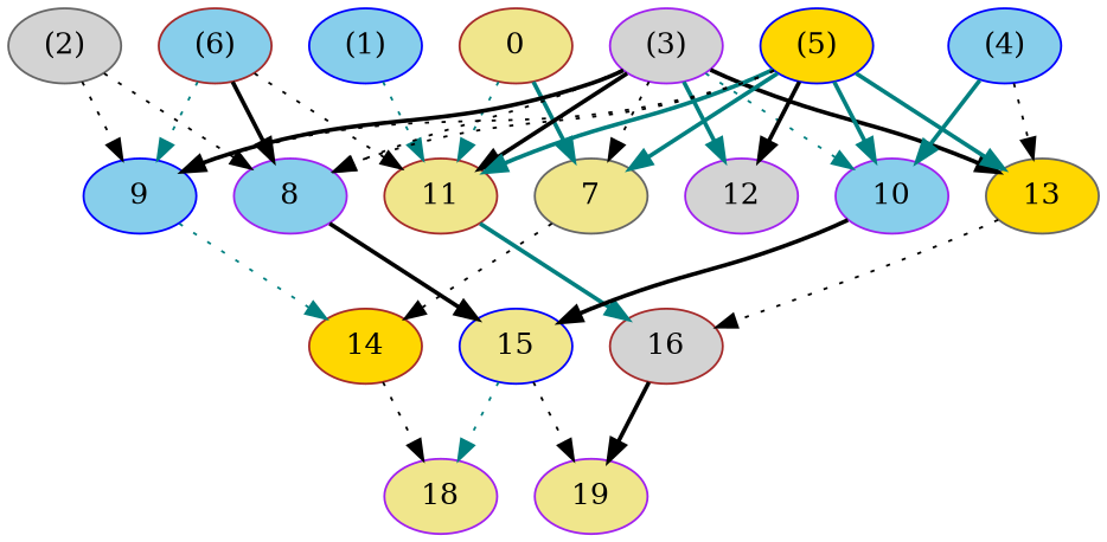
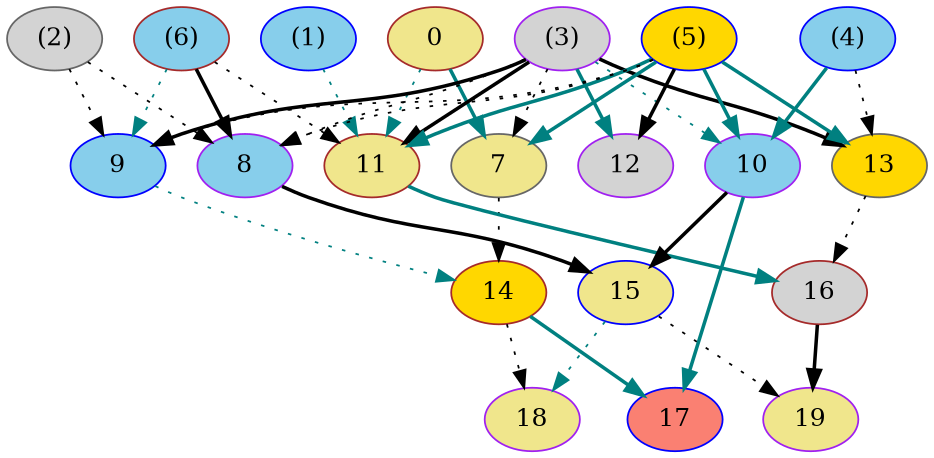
  digraph {
    node [color=blue fillcolor=khaki style=filled]
    edge [color=black style=bold]
    n1 [color=brown label=0]
    n2 [color=gray40 label=7]
    n3 [color=brown label=11]
    n4 [color=brown fillcolor=gold label=14]
    n5 [color=brown fillcolor=lightgrey label=16]
    n6 [fillcolor=skyblue label="(1)"]
    n7 [color=gray40 fillcolor=lightgrey label="(2)"]
    n8 [color=purple fillcolor=skyblue label=8]
    n9 [fillcolor=skyblue label=9]
    n10 [label=15]
    n11 [color=purple fillcolor=lightgrey label="(3)"]
    n12 [color=purple fillcolor=skyblue label=10]
    n13 [color=purple fillcolor=lightgrey label=12]
    n14 [color=gray40 fillcolor=gold label=13]
+   n15 [fillcolor=salmon label=17]
    n16 [fillcolor=skyblue label="(4)"]
    n17 [fillcolor=gold label="(5)"]
    n18 [color=brown fillcolor=skyblue label="(6)"]
    n19 [color=purple label=18]
    n20 [color=purple label=19]
    n1 -> n2 [color=teal]
    n1 -> n3 [color=teal style=dotted]
    n2 -> n4 [style=dotted]
    n3 -> n5 [color=teal]
+   n4 -> n15 [color=teal]
    n4 -> n19 [style=dotted]
    n5 -> n20
    n6 -> n3 [color=teal style=dotted]
    n7 -> n8 [style=dotted]
    n7 -> n9 [style=dotted]
    n8 -> n10
    n9 -> n4 [color=teal style=dotted]
    n10 -> n19 [color=teal style=dotted]
    n10 -> n20 [style=dotted]
    n11 -> n2 [style=dotted]
    n11 -> n3
    n11 -> n8 [style=dotted]
    n11 -> n9
    n11 -> n12 [color=teal style=dotted]
    n11 -> n13 [color=teal]
    n11 -> n14
    n12 -> n10
+   n12 -> n15 [color=teal]
    n14 -> n5 [style=dotted]
    n16 -> n12 [color=teal]
    n16 -> n14 [style=dotted]
    n17 -> n2 [color=teal]
    n17 -> n3 [color=teal]
    n17 -> n8 [style=dotted]
    n17 -> n9 [style=dotted]
    n17 -> n12 [color=teal]
    n17 -> n13
    n17 -> n14 [color=teal]
    n18 -> n3 [style=dotted]
    n18 -> n8
    n18 -> n9 [color=teal style=dotted]
  }
